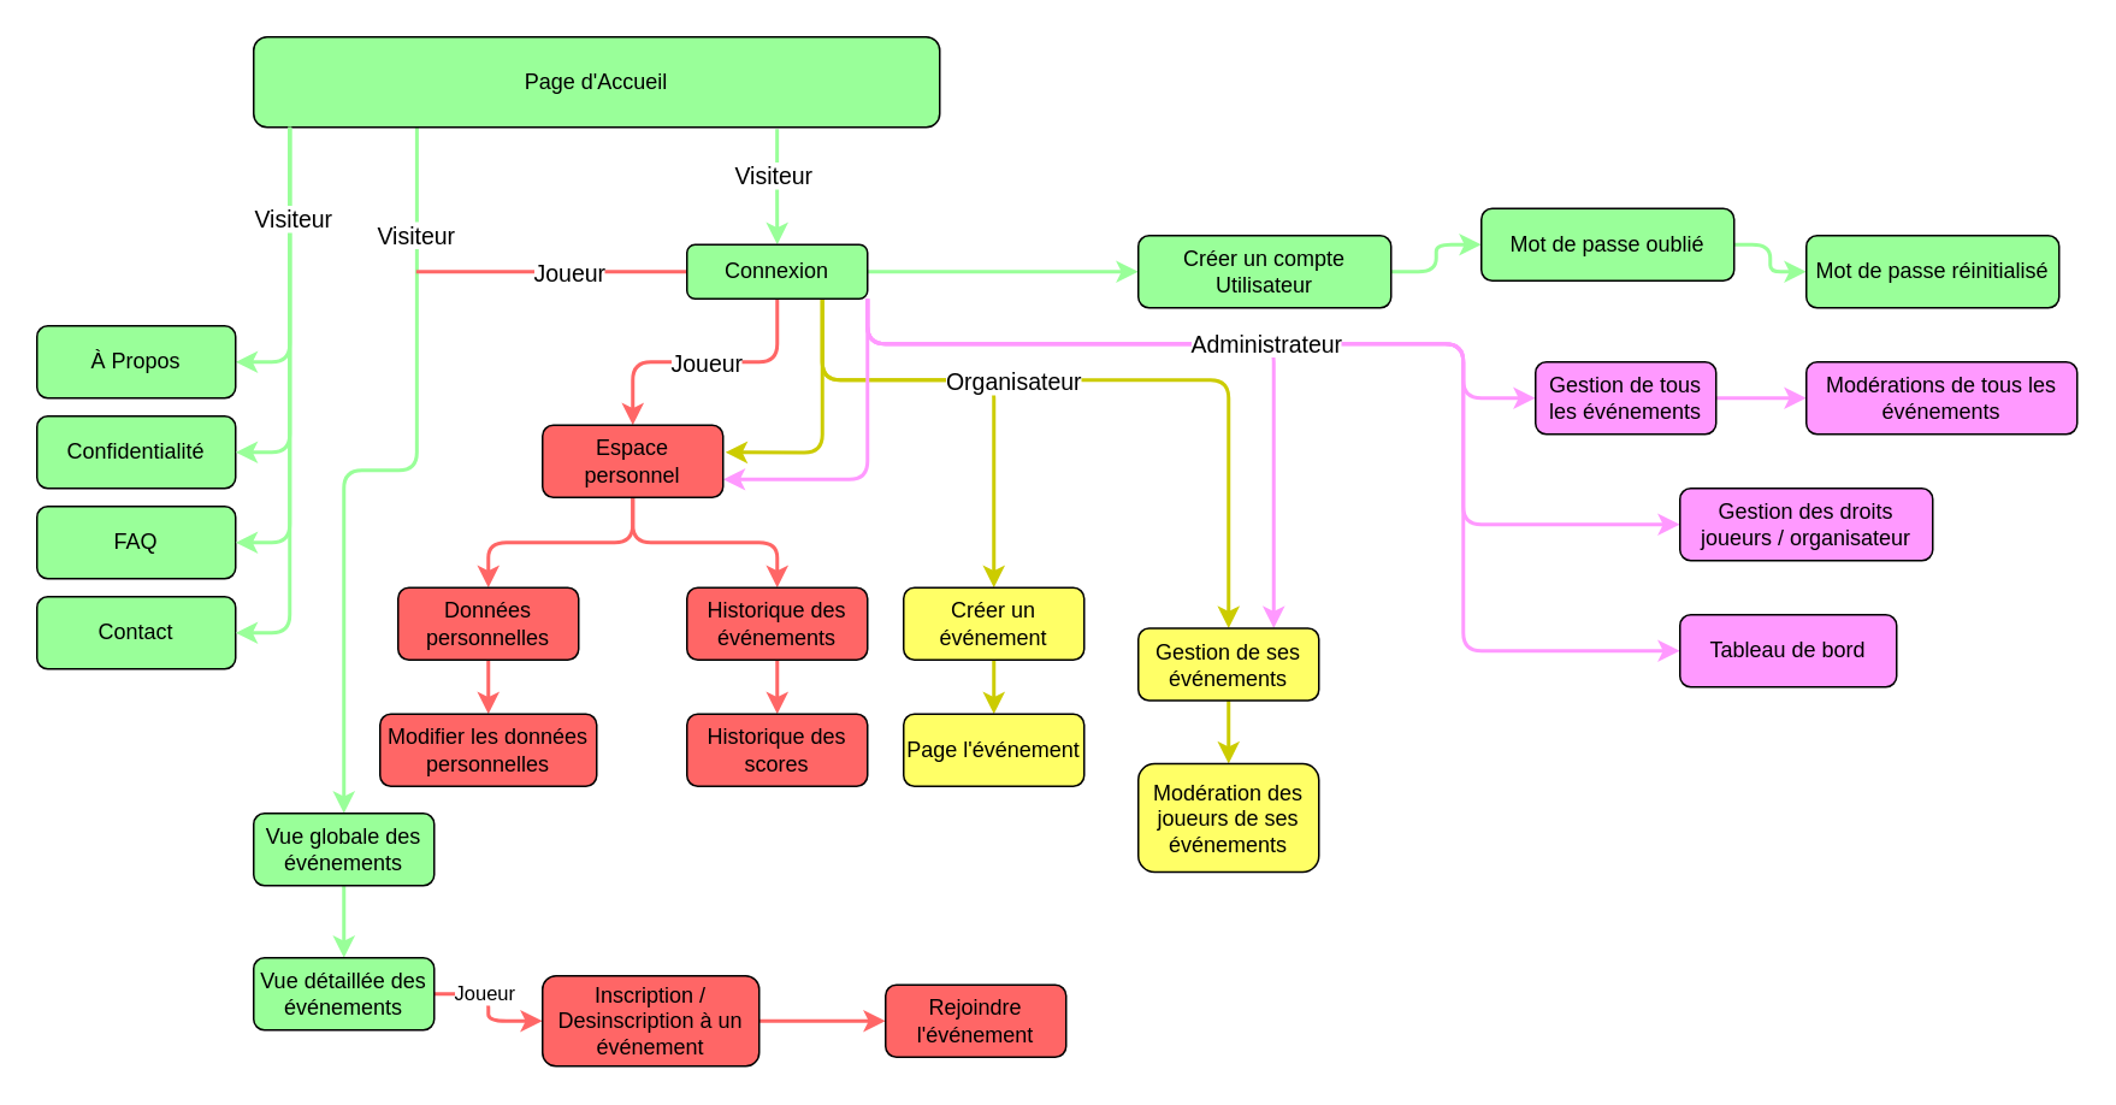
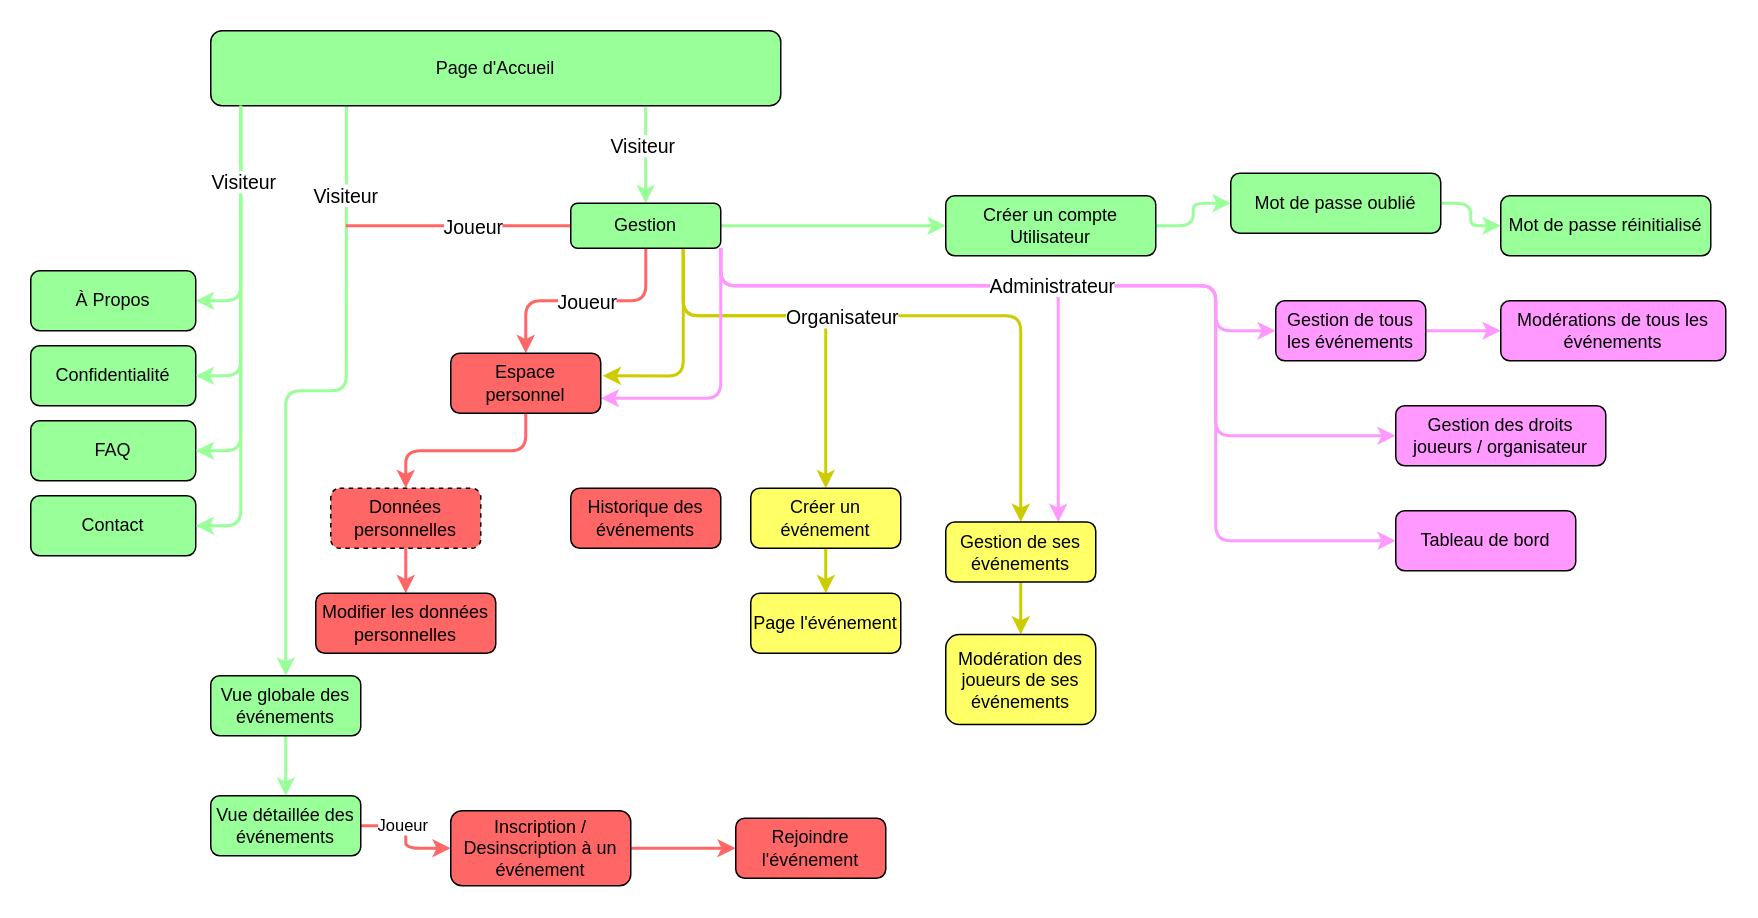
  <mxCell id="0" />
  <mxCell id="1" parent="0" />
  <mxCell id="2" style="edgeStyle=orthogonalEdgeStyle;rounded=1;orthogonalLoop=1;jettySize=auto;html=1;entryX=1;entryY=0.5;entryDx=0;entryDy=0;curved=0;strokeWidth=2;strokeColor=light-dark(#99FF99,#EDEDED);" parent="1" target="8" edge="1"><mxGeometry relative="1" as="geometry"><mxPoint x="160" y="70" as="sourcePoint" /><Array as="points"><mxPoint x="160" y="200" /></Array></mxGeometry></mxCell>
  <mxCell id="3" style="edgeStyle=orthogonalEdgeStyle;rounded=1;orthogonalLoop=1;jettySize=auto;html=1;exitX=0.238;exitY=0.988;exitDx=0;exitDy=0;entryX=0.5;entryY=0;entryDx=0;entryDy=0;strokeColor=light-dark(#99FF99,#EDEDED);curved=0;strokeWidth=2;exitPerimeter=0;" parent="1" source="7" target="38" edge="1"><mxGeometry relative="1" as="geometry" /></mxCell>
  <mxCell id="4" value="&lt;span style=&quot;font-size: 13px;&quot;&gt;Visiteur&lt;/span&gt;" style="edgeLabel;html=1;align=center;verticalAlign=middle;resizable=0;points=[];" parent="3" vertex="1" connectable="0"><mxGeometry x="-0.595" y="-1" relative="1" as="geometry"><mxPoint y="-25" as="offset" /></mxGeometry></mxCell>
  <mxCell id="5" style="edgeStyle=orthogonalEdgeStyle;rounded=1;orthogonalLoop=1;jettySize=auto;html=1;exitX=0.763;exitY=1.02;exitDx=0;exitDy=0;entryX=0.5;entryY=0;entryDx=0;entryDy=0;curved=0;strokeWidth=2;strokeColor=light-dark(#99FF99,#EDEDED);exitPerimeter=0;" parent="1" source="7" target="31" edge="1"><mxGeometry relative="1" as="geometry" /></mxCell>
  <mxCell id="6" value="&lt;span style=&quot;font-size: 13px;&quot;&gt;Visiteur&lt;/span&gt;" style="edgeLabel;html=1;align=center;verticalAlign=middle;resizable=0;points=[];" parent="5" vertex="1" connectable="0"><mxGeometry x="-0.199" y="-2" relative="1" as="geometry"><mxPoint as="offset" /></mxGeometry></mxCell>
  <mxCell id="7" value="Page d'Accueil" style="rounded=1;whiteSpace=wrap;html=1;fillColor=#99FF99;strokeColor=light-dark(#000000,#EDEDED);" parent="1" vertex="1"><mxGeometry x="140" y="20" width="380" height="50" as="geometry" /></mxCell>
  <mxCell id="8" value="&lt;font face=&quot;Helvetica&quot; style=&quot;&quot;&gt;&lt;font style=&quot;color: rgb(0, 0, 0);&quot;&gt;À Propos&lt;/font&gt;&lt;/font&gt;" style="rounded=1;whiteSpace=wrap;html=1;fillColor=#99FF99;" parent="1" vertex="1"><mxGeometry x="20" y="180" width="110" height="40" as="geometry" /></mxCell>
  <mxCell id="9" value="&lt;font face=&quot;Helvetica&quot; style=&quot;&quot;&gt;&lt;font style=&quot;color: rgb(0, 0, 0);&quot;&gt;Confidentialité&lt;/font&gt;&lt;/font&gt;" style="rounded=1;whiteSpace=wrap;html=1;fillColor=#99FF99;" parent="1" vertex="1"><mxGeometry x="20" y="230" width="110" height="40" as="geometry" /></mxCell>
  <mxCell id="10" value="&lt;font face=&quot;Helvetica&quot; style=&quot;&quot;&gt;&lt;font style=&quot;color: rgb(0, 0, 0);&quot;&gt;FAQ&lt;/font&gt;&lt;/font&gt;" style="rounded=1;whiteSpace=wrap;html=1;fillColor=#99FF99;" parent="1" vertex="1"><mxGeometry x="20" y="280" width="110" height="40" as="geometry" /></mxCell>
  <mxCell id="11" value="&lt;font face=&quot;Helvetica&quot; style=&quot;&quot;&gt;&lt;font style=&quot;color: rgb(0, 0, 0);&quot;&gt;Contact&lt;/font&gt;&lt;/font&gt;" style="rounded=1;whiteSpace=wrap;html=1;fillColor=#99FF99;" parent="1" vertex="1"><mxGeometry x="20" y="330" width="110" height="40" as="geometry" /></mxCell>
  <mxCell id="12" style="edgeStyle=orthogonalEdgeStyle;rounded=1;orthogonalLoop=1;jettySize=auto;html=1;entryX=1;entryY=0.5;entryDx=0;entryDy=0;curved=0;strokeWidth=2;strokeColor=light-dark(#99FF99,#EDEDED);" parent="1" target="9" edge="1"><mxGeometry relative="1" as="geometry"><mxPoint x="160" y="70" as="sourcePoint" /><mxPoint x="180" y="330" as="targetPoint" /><Array as="points"><mxPoint x="160" y="70" /><mxPoint x="160" y="250" /></Array></mxGeometry></mxCell>
  <mxCell id="13" style="edgeStyle=orthogonalEdgeStyle;rounded=1;orthogonalLoop=1;jettySize=auto;html=1;entryX=1;entryY=0.5;entryDx=0;entryDy=0;curved=0;strokeWidth=2;strokeColor=light-dark(#99FF99,#EDEDED);" parent="1" edge="1"><mxGeometry relative="1" as="geometry"><mxPoint x="160" y="70" as="sourcePoint" /><mxPoint x="130" y="300" as="targetPoint" /><Array as="points"><mxPoint x="160" y="100" /><mxPoint x="160" y="300" /></Array></mxGeometry></mxCell>
  <mxCell id="14" style="edgeStyle=orthogonalEdgeStyle;rounded=1;orthogonalLoop=1;jettySize=auto;html=1;entryX=1;entryY=0.5;entryDx=0;entryDy=0;curved=0;strokeWidth=2;strokeColor=light-dark(#99FF99,#EDEDED);" parent="1" target="11" edge="1"><mxGeometry relative="1" as="geometry"><mxPoint x="160" y="70" as="sourcePoint" /><mxPoint x="180" y="330" as="targetPoint" /><Array as="points"><mxPoint x="160" y="350" /></Array></mxGeometry></mxCell>
  <mxCell id="15" value="&lt;font style=&quot;font-size: 13px; color: rgb(0, 0, 0);&quot;&gt;Visiteur&lt;/font&gt;" style="edgeLabel;html=1;align=center;verticalAlign=middle;resizable=0;points=[];" parent="14" vertex="1" connectable="0"><mxGeometry x="-0.671" y="1" relative="1" as="geometry"><mxPoint y="-1" as="offset" /></mxGeometry></mxCell>
  <mxCell id="16" style="edgeStyle=orthogonalEdgeStyle;rounded=1;orthogonalLoop=1;jettySize=auto;html=1;exitX=1;exitY=0.5;exitDx=0;exitDy=0;entryX=0;entryY=0.5;entryDx=0;entryDy=0;curved=0;strokeWidth=2;strokeColor=light-dark(#99FF99,#EDEDED);" parent="1" source="31" target="33" edge="1"><mxGeometry relative="1" as="geometry" /></mxCell>
  <mxCell id="17" style="edgeStyle=orthogonalEdgeStyle;rounded=1;orthogonalLoop=1;jettySize=auto;html=1;exitX=0;exitY=0.5;exitDx=0;exitDy=0;endArrow=none;endFill=0;strokeWidth=2;strokeColor=light-dark(#FF6666,#EDEDED);curved=0;" parent="1" source="31" edge="1"><mxGeometry relative="1" as="geometry"><mxPoint x="230" y="150" as="targetPoint" /></mxGeometry></mxCell>
  <mxCell id="18" value="&lt;font style=&quot;font-size: 13px;&quot;&gt;Joueur&lt;/font&gt;" style="edgeLabel;html=1;align=center;verticalAlign=middle;resizable=0;points=[];" parent="17" vertex="1" connectable="0"><mxGeometry x="-0.118" relative="1" as="geometry"><mxPoint as="offset" /></mxGeometry></mxCell>
  <mxCell id="19" style="edgeStyle=orthogonalEdgeStyle;rounded=1;orthogonalLoop=1;jettySize=auto;html=1;exitX=0.5;exitY=1;exitDx=0;exitDy=0;curved=0;strokeWidth=2;strokeColor=light-dark(#FF6666,#EDEDED);" parent="1" source="31" target="44" edge="1"><mxGeometry relative="1" as="geometry" /></mxCell>
  <mxCell id="20" value="&lt;font style=&quot;font-size: 13px;&quot;&gt;Joueur&lt;/font&gt;" style="edgeLabel;html=1;align=center;verticalAlign=middle;resizable=0;points=[];" vertex="1" connectable="0" parent="19"><mxGeometry x="-0.413" y="-1" relative="1" as="geometry"><mxPoint x="-31" y="1" as="offset" /></mxGeometry></mxCell>
  <mxCell id="21" style="edgeStyle=orthogonalEdgeStyle;rounded=1;orthogonalLoop=1;jettySize=auto;html=1;exitX=0.75;exitY=1;exitDx=0;exitDy=0;entryX=0.5;entryY=0;entryDx=0;entryDy=0;curved=0;strokeWidth=2;strokeColor=#CCCC00;" parent="1" source="31" target="58" edge="1"><mxGeometry relative="1" as="geometry"><Array as="points"><mxPoint x="455" y="210" /><mxPoint x="680" y="210" /></Array></mxGeometry></mxCell>
  <mxCell id="22" style="edgeStyle=orthogonalEdgeStyle;rounded=1;orthogonalLoop=1;jettySize=auto;html=1;exitX=0.75;exitY=1;exitDx=0;exitDy=0;entryX=0.5;entryY=0;entryDx=0;entryDy=0;strokeWidth=2;curved=0;strokeColor=#CCCC00;" parent="1" source="31" target="55" edge="1"><mxGeometry relative="1" as="geometry"><Array as="points"><mxPoint x="455" y="210" /><mxPoint x="550" y="210" /></Array></mxGeometry></mxCell>
  <mxCell id="23" value="&lt;font style=&quot;font-size: 13px;&quot;&gt;Organisateur&lt;/font&gt;" style="edgeLabel;html=1;align=center;verticalAlign=middle;resizable=0;points=[];" parent="22" vertex="1" connectable="0"><mxGeometry x="0.082" relative="1" as="geometry"><mxPoint x="12" as="offset" /></mxGeometry></mxCell>
  <mxCell id="24" style="edgeStyle=orthogonalEdgeStyle;rounded=1;orthogonalLoop=1;jettySize=auto;html=1;exitX=0.75;exitY=1;exitDx=0;exitDy=0;curved=0;strokeWidth=2;strokeColor=#CCCC00;entryX=1.013;entryY=0.377;entryDx=0;entryDy=0;entryPerimeter=0;" parent="1" source="31" target="44" edge="1"><mxGeometry relative="1" as="geometry"><Array as="points"><mxPoint x="455" y="250" /></Array><mxPoint x="470" y="250" as="targetPoint" /></mxGeometry></mxCell>
  <mxCell id="25" style="edgeStyle=orthogonalEdgeStyle;rounded=1;orthogonalLoop=1;jettySize=auto;html=1;exitX=1;exitY=1;exitDx=0;exitDy=0;entryX=0;entryY=0.5;entryDx=0;entryDy=0;strokeWidth=2;curved=0;strokeColor=#FF99FF;" parent="1" source="31" target="61" edge="1"><mxGeometry relative="1" as="geometry"><Array as="points"><mxPoint x="480" y="190" /><mxPoint x="810" y="190" /><mxPoint x="810" y="220" /></Array></mxGeometry></mxCell>
  <mxCell id="26" style="edgeStyle=orthogonalEdgeStyle;rounded=1;orthogonalLoop=1;jettySize=auto;html=1;exitX=1;exitY=1;exitDx=0;exitDy=0;entryX=0;entryY=0.5;entryDx=0;entryDy=0;strokeWidth=2;curved=0;strokeColor=#FF99FF;" parent="1" source="31" target="63" edge="1"><mxGeometry relative="1" as="geometry"><Array as="points"><mxPoint x="480" y="190" /><mxPoint x="810" y="190" /><mxPoint x="810" y="290" /></Array></mxGeometry></mxCell>
  <mxCell id="27" style="edgeStyle=orthogonalEdgeStyle;rounded=1;orthogonalLoop=1;jettySize=auto;html=1;exitX=1;exitY=1;exitDx=0;exitDy=0;entryX=0;entryY=0.5;entryDx=0;entryDy=0;strokeWidth=2;curved=0;strokeColor=#FF99FF;" parent="1" source="31" target="64" edge="1"><mxGeometry relative="1" as="geometry"><Array as="points"><mxPoint x="480" y="190" /><mxPoint x="810" y="190" /><mxPoint x="810" y="360" /></Array></mxGeometry></mxCell>
  <mxCell id="28" style="edgeStyle=orthogonalEdgeStyle;rounded=1;orthogonalLoop=1;jettySize=auto;html=1;exitX=1;exitY=1;exitDx=0;exitDy=0;entryX=0.75;entryY=0;entryDx=0;entryDy=0;strokeWidth=2;curved=0;strokeColor=#FF99FF;" parent="1" source="31" target="58" edge="1"><mxGeometry relative="1" as="geometry"><Array as="points"><mxPoint x="480" y="190" /><mxPoint x="705" y="190" /></Array></mxGeometry></mxCell>
  <mxCell id="29" value="&lt;font style=&quot;font-size: 13px;&quot;&gt;Administrateur&lt;/font&gt;" style="edgeLabel;html=1;align=center;verticalAlign=middle;resizable=0;points=[];" parent="28" vertex="1" connectable="0"><mxGeometry x="-0.09" y="1" relative="1" as="geometry"><mxPoint x="60" as="offset" /></mxGeometry></mxCell>
  <mxCell id="30" style="edgeStyle=orthogonalEdgeStyle;rounded=1;orthogonalLoop=1;jettySize=auto;html=1;exitX=1;exitY=1;exitDx=0;exitDy=0;entryX=1;entryY=0.75;entryDx=0;entryDy=0;curved=0;strokeWidth=2;strokeColor=#FF99FF;" edge="1" parent="1" source="31" target="44"><mxGeometry relative="1" as="geometry" /></mxCell>
- <mxCell id="31" value="Connexion" style="rounded=1;whiteSpace=wrap;html=1;fillColor=#99FF99;shadow=0;glass=0;strokeColor=default;" parent="1" vertex="1"><mxGeometry x="380" y="135" width="100" height="30" as="geometry" /></mxCell>
+ <mxCell id="31" value="Gestion" style="rounded=1;whiteSpace=wrap;html=1;fillColor=#99FF99;shadow=0;glass=0;strokeColor=default;" parent="1" vertex="1"><mxGeometry x="380" y="135" width="100" height="30" as="geometry" /></mxCell>
  <mxCell id="32" style="edgeStyle=orthogonalEdgeStyle;rounded=1;orthogonalLoop=1;jettySize=auto;html=1;entryX=0;entryY=0.5;entryDx=0;entryDy=0;curved=0;strokeColor=light-dark(#99FF99,#EDEDED);strokeWidth=2;" parent="1" source="33" target="35" edge="1"><mxGeometry relative="1" as="geometry" /></mxCell>
  <mxCell id="33" value="Créer un compte Utilisateur" style="rounded=1;whiteSpace=wrap;html=1;fillColor=#99FF99;shadow=0;glass=0;" parent="1" vertex="1"><mxGeometry x="630" y="130" width="140" height="40" as="geometry" /></mxCell>
  <mxCell id="34" style="edgeStyle=orthogonalEdgeStyle;rounded=1;orthogonalLoop=1;jettySize=auto;html=1;exitX=1;exitY=0.5;exitDx=0;exitDy=0;entryX=0;entryY=0.5;entryDx=0;entryDy=0;strokeColor=light-dark(#99FF99,#EDEDED);curved=0;strokeWidth=2;" parent="1" source="35" target="36" edge="1"><mxGeometry relative="1" as="geometry" /></mxCell>
  <mxCell id="35" value="Mot de passe oublié" style="rounded=1;whiteSpace=wrap;html=1;fillColor=#99FF99;shadow=0;glass=0;" parent="1" vertex="1"><mxGeometry x="820" y="115" width="140" height="40" as="geometry" /></mxCell>
  <mxCell id="36" value="Mot de passe réinitialisé" style="rounded=1;whiteSpace=wrap;html=1;fillColor=#99FF99;shadow=0;glass=0;" parent="1" vertex="1"><mxGeometry x="1000" y="130" width="140" height="40" as="geometry" /></mxCell>
  <mxCell id="37" style="edgeStyle=orthogonalEdgeStyle;rounded=1;orthogonalLoop=1;jettySize=auto;html=1;exitX=0.5;exitY=1;exitDx=0;exitDy=0;curved=0;strokeWidth=2;strokeColor=light-dark(#99FF99,#EDEDED);" parent="1" source="38" target="41" edge="1"><mxGeometry relative="1" as="geometry" /></mxCell>
  <mxCell id="38" value="Vue globale des événements" style="rounded=1;whiteSpace=wrap;html=1;fillColor=#99FF99;shadow=0;glass=0;" parent="1" vertex="1"><mxGeometry x="140" y="450" width="100" height="40" as="geometry" /></mxCell>
  <mxCell id="39" style="edgeStyle=orthogonalEdgeStyle;rounded=1;orthogonalLoop=1;jettySize=auto;html=1;exitX=1;exitY=0.5;exitDx=0;exitDy=0;entryX=0;entryY=0.5;entryDx=0;entryDy=0;curved=0;strokeWidth=2;strokeColor=light-dark(#FF6666,#EDEDED);" parent="1" source="41" target="52" edge="1"><mxGeometry relative="1" as="geometry" /></mxCell>
  <mxCell id="40" value="Joueur" style="edgeLabel;html=1;align=center;verticalAlign=middle;resizable=0;points=[];" parent="39" vertex="1" connectable="0"><mxGeometry x="-0.283" y="1" relative="1" as="geometry"><mxPoint as="offset" /></mxGeometry></mxCell>
  <mxCell id="41" value="Vue détaillée des événements" style="rounded=1;whiteSpace=wrap;html=1;fillColor=#99FF99;shadow=0;glass=0;" parent="1" vertex="1"><mxGeometry x="140" y="530" width="100" height="40" as="geometry" /></mxCell>
  <mxCell id="42" style="edgeStyle=orthogonalEdgeStyle;rounded=1;orthogonalLoop=1;jettySize=auto;html=1;exitX=0.5;exitY=1;exitDx=0;exitDy=0;entryX=0.5;entryY=0;entryDx=0;entryDy=0;strokeWidth=2;curved=0;strokeColor=light-dark(#FF6666,#EDEDED);" parent="1" source="44" target="46" edge="1"><mxGeometry relative="1" as="geometry" /></mxCell>
- <mxCell id="43" style="edgeStyle=orthogonalEdgeStyle;rounded=1;orthogonalLoop=1;jettySize=auto;html=1;exitX=0.5;exitY=1;exitDx=0;exitDy=0;strokeWidth=2;curved=0;strokeColor=light-dark(#FF6666,#EDEDED);" parent="1" source="44" target="48" edge="1"><mxGeometry relative="1" as="geometry" /></mxCell>
  <mxCell id="44" value="Espace&lt;div&gt;personnel&lt;/div&gt;" style="rounded=1;whiteSpace=wrap;html=1;fillColor=#FF6666;shadow=0;glass=0;" parent="1" vertex="1"><mxGeometry x="300" y="235" width="100" height="40" as="geometry" /></mxCell>
  <mxCell id="45" style="edgeStyle=orthogonalEdgeStyle;rounded=1;orthogonalLoop=1;jettySize=auto;html=1;exitX=0.5;exitY=1;exitDx=0;exitDy=0;entryX=0.5;entryY=0;entryDx=0;entryDy=0;strokeWidth=2;curved=0;strokeColor=light-dark(#FF6666,#EDEDED);" parent="1" source="46" target="49" edge="1"><mxGeometry relative="1" as="geometry" /></mxCell>
- <mxCell id="46" value="Données personnelles" style="rounded=1;whiteSpace=wrap;html=1;fillColor=#FF6666;shadow=0;glass=0;" parent="1" vertex="1"><mxGeometry x="220" y="325" width="100" height="40" as="geometry" /></mxCell>
- <mxCell id="47" style="edgeStyle=orthogonalEdgeStyle;rounded=1;orthogonalLoop=1;jettySize=auto;html=1;exitX=0.5;exitY=1;exitDx=0;exitDy=0;strokeWidth=2;curved=0;strokeColor=light-dark(#FF6666,#EDEDED);" parent="1" source="48" target="50" edge="1"><mxGeometry relative="1" as="geometry" /></mxCell>
+ <mxCell id="46" value="Données personnelles" style="rounded=1;whiteSpace=wrap;html=1;fillColor=#FF6666;shadow=0;glass=0;dashed=1;" parent="1" vertex="1"><mxGeometry x="220" y="325" width="100" height="40" as="geometry" /></mxCell>
  <mxCell id="48" value="Historique des événements" style="rounded=1;whiteSpace=wrap;html=1;fillColor=#FF6666;shadow=0;glass=0;" parent="1" vertex="1"><mxGeometry x="380" y="325" width="100" height="40" as="geometry" /></mxCell>
  <mxCell id="49" value="Modifier les données personnelles" style="rounded=1;whiteSpace=wrap;html=1;fillColor=#FF6666;shadow=0;glass=0;" parent="1" vertex="1"><mxGeometry x="210" y="395" width="120" height="40" as="geometry" /></mxCell>
- <mxCell id="50" value="Historique des scores" style="rounded=1;whiteSpace=wrap;html=1;fillColor=#FF6666;shadow=0;glass=0;" parent="1" vertex="1"><mxGeometry x="380" y="395" width="100" height="40" as="geometry" /></mxCell>
  <mxCell id="51" style="edgeStyle=orthogonalEdgeStyle;rounded=1;orthogonalLoop=1;jettySize=auto;html=1;exitX=1;exitY=0.5;exitDx=0;exitDy=0;entryX=0;entryY=0.5;entryDx=0;entryDy=0;curved=0;strokeWidth=2;strokeColor=light-dark(#FF6666,#EDEDED);" parent="1" source="52" target="53" edge="1"><mxGeometry relative="1" as="geometry" /></mxCell>
  <mxCell id="52" value="Inscription / Desinscription à un événement" style="rounded=1;whiteSpace=wrap;html=1;fillColor=#FF6666;shadow=0;glass=0;" parent="1" vertex="1"><mxGeometry x="300" y="540" width="120" height="50" as="geometry" /></mxCell>
  <mxCell id="53" value="Rejoindre l'événement" style="rounded=1;whiteSpace=wrap;html=1;fillColor=#FF6666;shadow=0;glass=0;" parent="1" vertex="1"><mxGeometry x="490" y="545" width="100" height="40" as="geometry" /></mxCell>
  <mxCell id="54" style="edgeStyle=orthogonalEdgeStyle;rounded=1;orthogonalLoop=1;jettySize=auto;html=1;exitX=0.5;exitY=1;exitDx=0;exitDy=0;entryX=0.5;entryY=0;entryDx=0;entryDy=0;strokeWidth=2;curved=0;strokeColor=#CCCC00;" parent="1" source="55" target="56" edge="1"><mxGeometry relative="1" as="geometry" /></mxCell>
  <mxCell id="55" value="Créer un événement" style="rounded=1;whiteSpace=wrap;html=1;fillColor=#FFFF66;shadow=0;glass=0;" parent="1" vertex="1"><mxGeometry x="500" y="325" width="100" height="40" as="geometry" /></mxCell>
  <mxCell id="56" value="Page l'événement" style="rounded=1;whiteSpace=wrap;html=1;fillColor=#FFFF66;shadow=0;glass=0;" parent="1" vertex="1"><mxGeometry x="500" y="395" width="100" height="40" as="geometry" /></mxCell>
  <mxCell id="57" style="edgeStyle=orthogonalEdgeStyle;rounded=1;orthogonalLoop=1;jettySize=auto;html=1;exitX=0.5;exitY=1;exitDx=0;exitDy=0;entryX=0.5;entryY=0;entryDx=0;entryDy=0;curved=0;strokeWidth=2;strokeColor=#CCCC00;" parent="1" source="58" target="59" edge="1"><mxGeometry relative="1" as="geometry" /></mxCell>
  <mxCell id="58" value="Gestion de ses événements" style="rounded=1;whiteSpace=wrap;html=1;fillColor=#FFFF66;shadow=0;glass=0;" parent="1" vertex="1"><mxGeometry x="630" y="347.5" width="100" height="40" as="geometry" /></mxCell>
  <mxCell id="59" value="Modération des joueurs de ses événements" style="rounded=1;whiteSpace=wrap;html=1;fillColor=#FFFF66;shadow=0;glass=0;" parent="1" vertex="1"><mxGeometry x="630" y="422.5" width="100" height="60" as="geometry" /></mxCell>
  <mxCell id="60" style="edgeStyle=orthogonalEdgeStyle;rounded=1;orthogonalLoop=1;jettySize=auto;html=1;exitX=1;exitY=0.5;exitDx=0;exitDy=0;entryX=0;entryY=0.5;entryDx=0;entryDy=0;strokeWidth=2;curved=0;strokeColor=#FF99FF;" parent="1" source="61" target="62" edge="1"><mxGeometry relative="1" as="geometry" /></mxCell>
  <mxCell id="61" value="Gestion de tous les événements" style="rounded=1;whiteSpace=wrap;html=1;fillColor=#FF99FF;shadow=0;glass=0;" parent="1" vertex="1"><mxGeometry x="850" y="200" width="100" height="40" as="geometry" /></mxCell>
  <mxCell id="62" value="Modérations de tous les événements" style="rounded=1;whiteSpace=wrap;html=1;fillColor=#FF99FF;shadow=0;glass=0;" parent="1" vertex="1"><mxGeometry x="1000" y="200" width="150" height="40" as="geometry" /></mxCell>
  <mxCell id="63" value="Gestion des droits joueurs / organisateur" style="rounded=1;whiteSpace=wrap;html=1;fillColor=#FF99FF;shadow=0;glass=0;" parent="1" vertex="1"><mxGeometry x="930" y="270" width="140" height="40" as="geometry" /></mxCell>
  <mxCell id="64" value="Tableau de bord" style="rounded=1;whiteSpace=wrap;html=1;fillColor=#FF99FF;shadow=0;glass=0;" parent="1" vertex="1"><mxGeometry x="930" y="340" width="120" height="40" as="geometry" /></mxCell>
